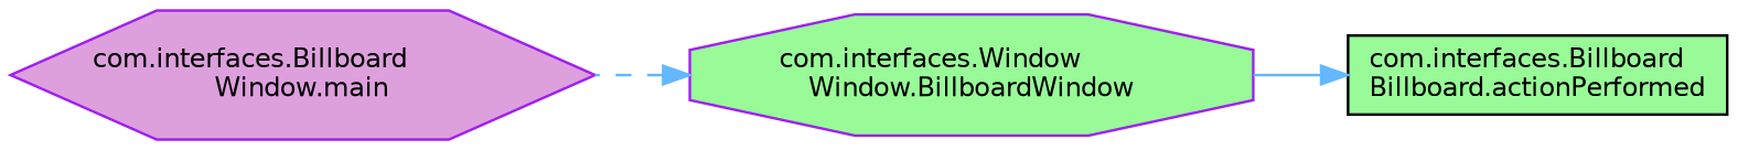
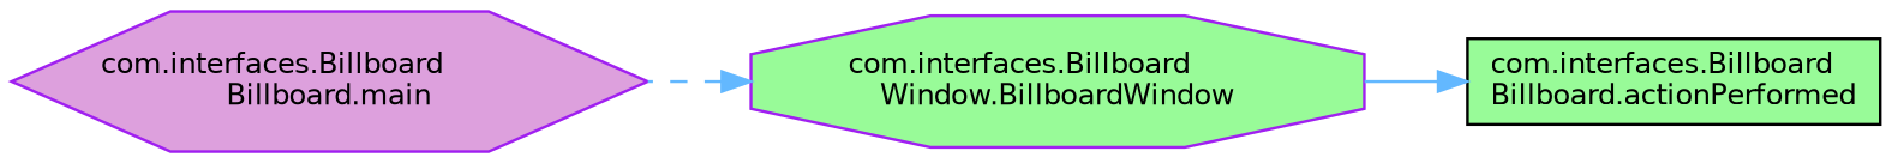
  digraph {
    rankdir=RL
    node [color=purple fillcolor=palegreen fontname=Helvetica fontsize=10 style=filled]
    edge [color=steelblue1 dir=back fontname=Helvetica fontsize=10 labelfontname=Helvetica labelfontsize=10]
    n1 [color=black fontcolor=black height=0.2 label="com.interfaces.Billboard\lBillboard.actionPerformed" shape=box width=0.4]
-   n2 [height=0.2 label="com.interfaces.Window\lWindow.BillboardWindow" shape=octagon width=0.4]
-   n3 [fillcolor=plum height=0.2 label="com.interfaces.Billboard\lWindow.main" shape=hexagon width=0.4]
+   n2 [height=0.2 label="com.interfaces.Billboard\lWindow.BillboardWindow" shape=octagon width=0.4]
+   n3 [fillcolor=plum height=0.2 label="com.interfaces.Billboard\lBillboard.main" shape=hexagon width=0.4]
    n1 -> n2 [style=solid]
    n2 -> n3 [style=dashed]
  }
